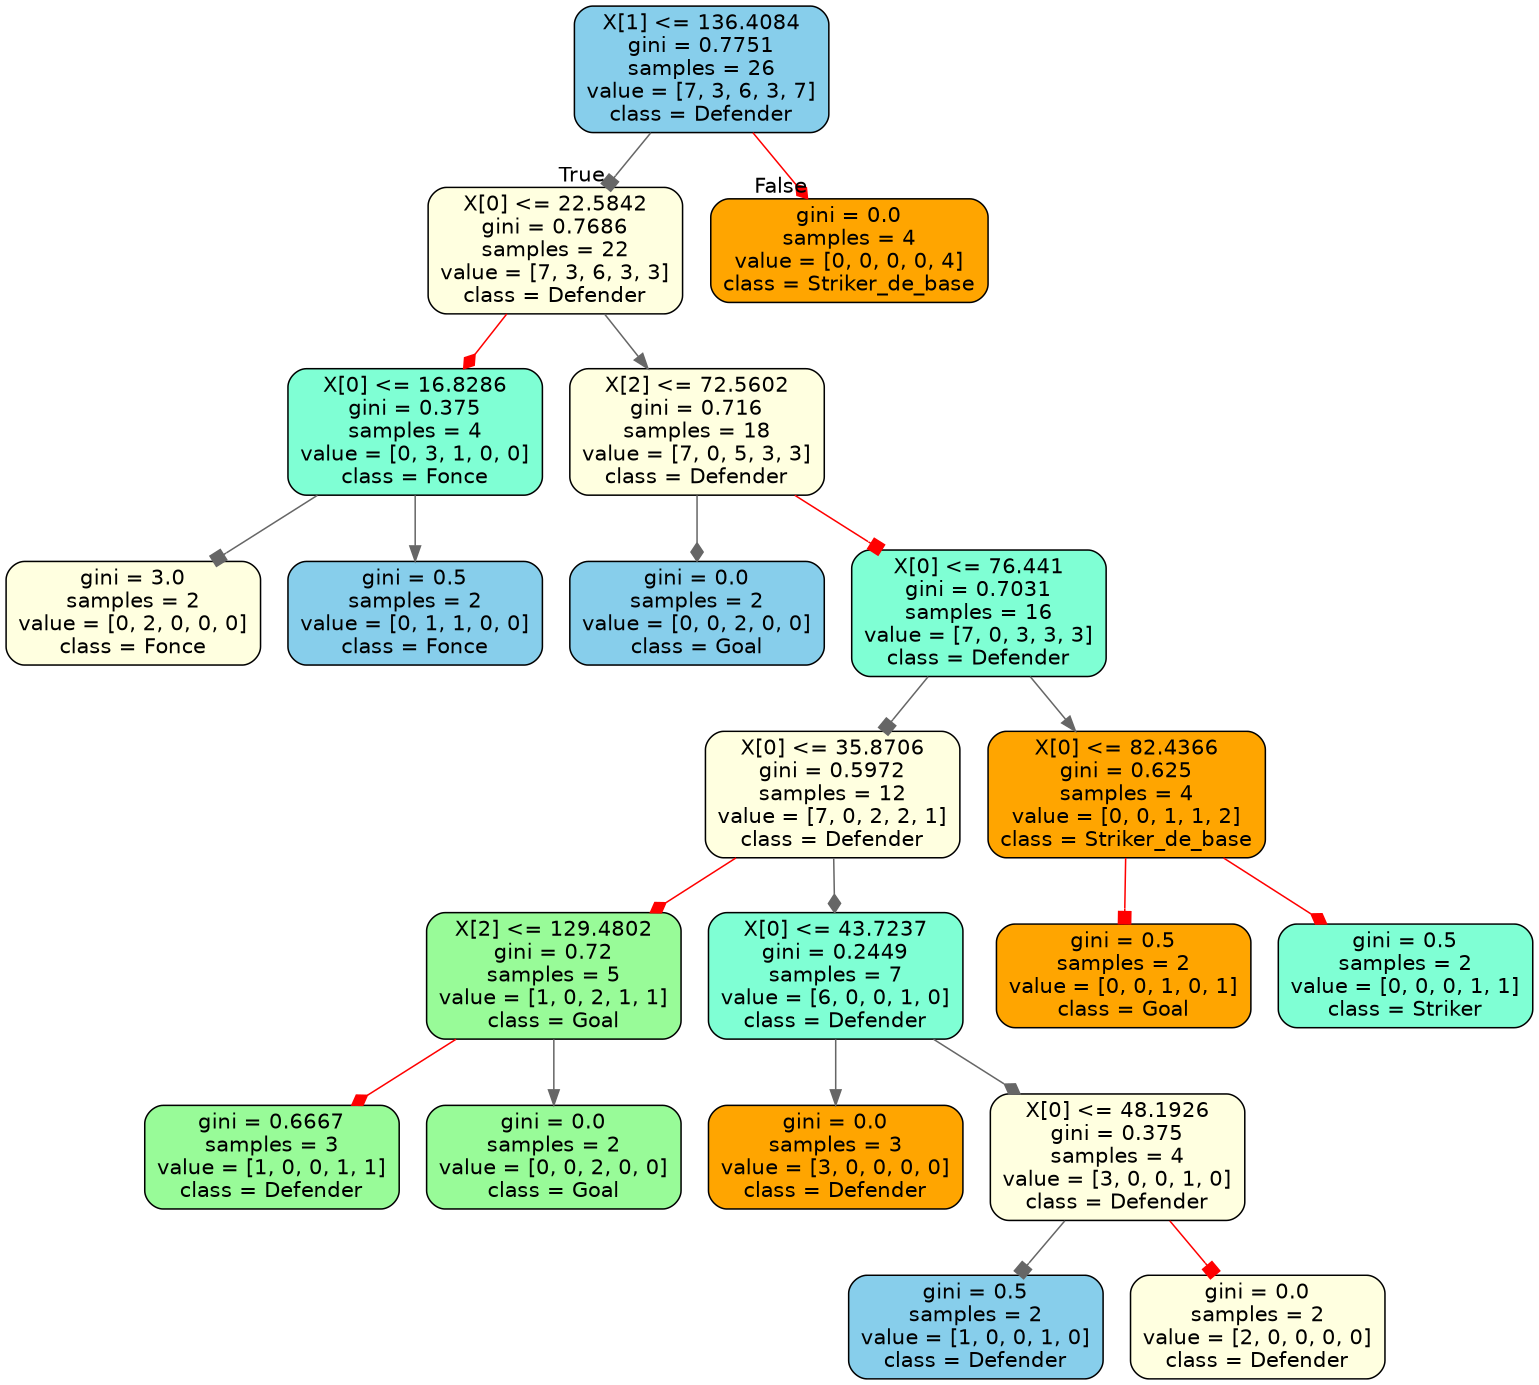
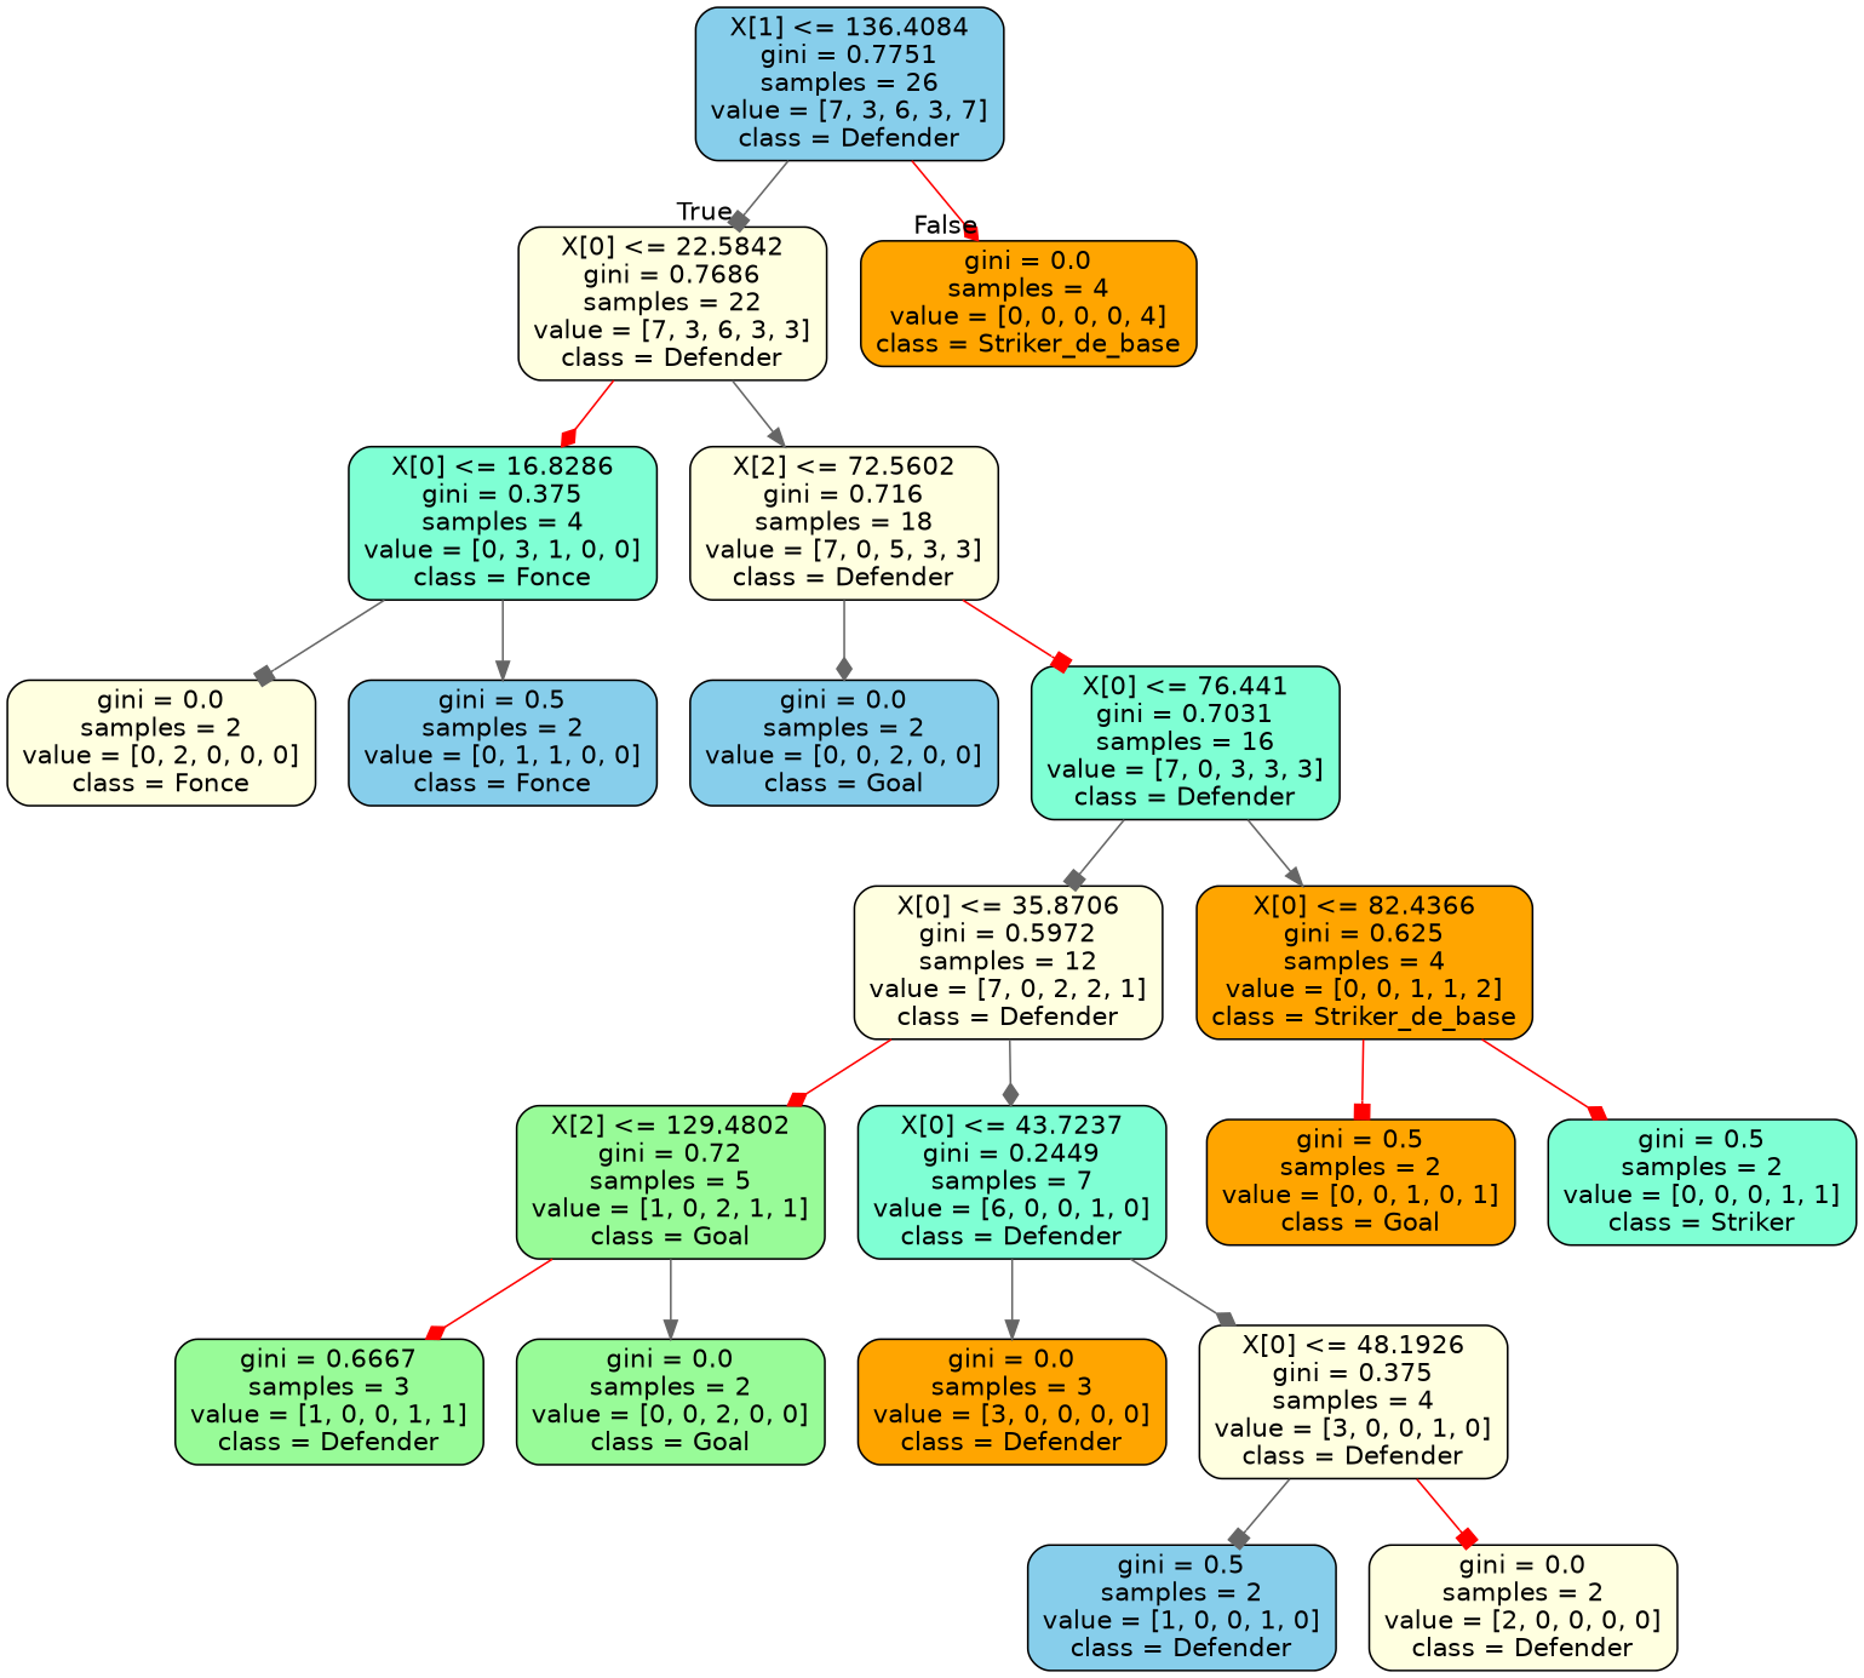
  digraph {
    node [color=black fillcolor=lightyellow fontname=helvetica shape=box style="filled, rounded"]
    edge [fontname=helvetica color=gray40 arrowhead=diamond]
    n1 [fillcolor=skyblue label="X[1] <= 136.4084\ngini = 0.7751\nsamples = 26\nvalue = [7, 3, 6, 3, 7]\nclass = Defender"]
    n2 [label="X[0] <= 22.5842\ngini = 0.7686\nsamples = 22\nvalue = [7, 3, 6, 3, 3]\nclass = Defender"]
    n3 [fillcolor=orange label="gini = 0.0\nsamples = 4\nvalue = [0, 0, 0, 0, 4]\nclass = Striker_de_base"]
    n4 [fillcolor=aquamarine label="X[0] <= 16.8286\ngini = 0.375\nsamples = 4\nvalue = [0, 3, 1, 0, 0]\nclass = Fonce"]
    n5 [label="X[2] <= 72.5602\ngini = 0.716\nsamples = 18\nvalue = [7, 0, 5, 3, 3]\nclass = Defender"]
-   n6 [label="gini = 3.0\nsamples = 2\nvalue = [0, 2, 0, 0, 0]\nclass = Fonce"]
+   n6 [label="gini = 0.0\nsamples = 2\nvalue = [0, 2, 0, 0, 0]\nclass = Fonce"]
    n7 [fillcolor=skyblue label="gini = 0.5\nsamples = 2\nvalue = [0, 1, 1, 0, 0]\nclass = Fonce"]
    n8 [fillcolor=skyblue label="gini = 0.0\nsamples = 2\nvalue = [0, 0, 2, 0, 0]\nclass = Goal"]
    n9 [fillcolor=aquamarine label="X[0] <= 76.441\ngini = 0.7031\nsamples = 16\nvalue = [7, 0, 3, 3, 3]\nclass = Defender"]
    n10 [label="X[0] <= 35.8706\ngini = 0.5972\nsamples = 12\nvalue = [7, 0, 2, 2, 1]\nclass = Defender"]
    n11 [fillcolor=orange label="X[0] <= 82.4366\ngini = 0.625\nsamples = 4\nvalue = [0, 0, 1, 1, 2]\nclass = Striker_de_base"]
    n12 [fillcolor=palegreen label="X[2] <= 129.4802\ngini = 0.72\nsamples = 5\nvalue = [1, 0, 2, 1, 1]\nclass = Goal"]
    n13 [fillcolor=aquamarine label="X[0] <= 43.7237\ngini = 0.2449\nsamples = 7\nvalue = [6, 0, 0, 1, 0]\nclass = Defender"]
    n14 [fillcolor=palegreen label="gini = 0.6667\nsamples = 3\nvalue = [1, 0, 0, 1, 1]\nclass = Defender"]
    n15 [fillcolor=palegreen label="gini = 0.0\nsamples = 2\nvalue = [0, 0, 2, 0, 0]\nclass = Goal"]
    n16 [fillcolor=orange label="gini = 0.0\nsamples = 3\nvalue = [3, 0, 0, 0, 0]\nclass = Defender"]
    n17 [label="X[0] <= 48.1926\ngini = 0.375\nsamples = 4\nvalue = [3, 0, 0, 1, 0]\nclass = Defender"]
    n18 [fillcolor=skyblue label="gini = 0.5\nsamples = 2\nvalue = [1, 0, 0, 1, 0]\nclass = Defender"]
    n19 [label="gini = 0.0\nsamples = 2\nvalue = [2, 0, 0, 0, 0]\nclass = Defender"]
    n20 [fillcolor=orange label="gini = 0.5\nsamples = 2\nvalue = [0, 0, 1, 0, 1]\nclass = Goal"]
    n21 [fillcolor=aquamarine label="gini = 0.5\nsamples = 2\nvalue = [0, 0, 0, 1, 1]\nclass = Striker"]
    n1 -> n2 [headlabel=True labelangle=45 labeldistance=2.5 arrowhead=box]
    n1 -> n3 [headlabel=False labelangle=-45 labeldistance=2.5 color=red]
    n2 -> n4 [color=red]
    n2 -> n5 [arrowhead=normal]
    n4 -> n6 [arrowhead=box]
    n4 -> n7 [arrowhead=normal]
    n5 -> n8
    n5 -> n9 [color=red arrowhead=box]
    n9 -> n10 [arrowhead=box]
    n9 -> n11 [arrowhead=normal]
    n10 -> n12 [color=red]
    n10 -> n13
    n11 -> n20 [color=red arrowhead=box]
    n11 -> n21 [color=red]
    n12 -> n14 [color=red]
    n12 -> n15 [arrowhead=normal]
    n13 -> n16 [arrowhead=normal]
    n13 -> n17
    n17 -> n18 [arrowhead=box]
    n17 -> n19 [color=red arrowhead=box]
  }
